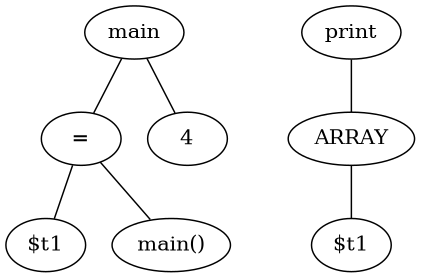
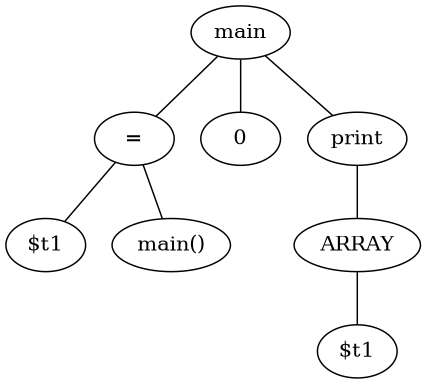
  graph {
    n1 [label="$t1"]
    n2 [label="main()"]
    n3 [label="="]
    n4 [label="$t1"]
-   n5 [label=4]
+   n5 [label=0]
    n6 [label=ARRAY]
    n7 [label=print]
    n8 [label=main]
    n3 -- n1
    n3 -- n2
    n6 -- n4
    n7 -- n6
    n8 -- n3
    n8 -- n5
+   n8 -- n7
  }
